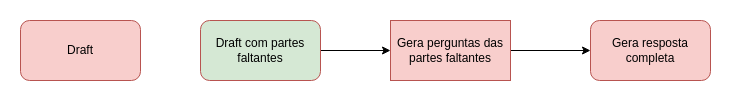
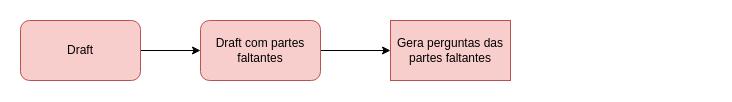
  <mxCell id="0" />
  <mxCell id="1" parent="0" />
  <mxCell id="2" value="" style="group" vertex="1" connectable="0" parent="1"><mxGeometry x="20" y="20" width="690" height="60" as="geometry" /></mxCell>
+ <mxCell id="3" value="" style="edgeStyle=none;html=1;" edge="1" parent="2" source="4" target="6"><mxGeometry relative="1" as="geometry" /></mxCell>
  <mxCell id="4" value="Draft" style="rounded=1;whiteSpace=wrap;html=1;fillColor=#f8cecc;strokeColor=#b85450;" vertex="1" parent="2"><mxGeometry width="120" height="60" as="geometry" /></mxCell>
  <mxCell id="5" value="" style="edgeStyle=none;html=1;" edge="1" parent="2" source="6" target="8"><mxGeometry relative="1" as="geometry" /></mxCell>
- <mxCell id="6" value="Draft com partes faltantes" style="rounded=1;whiteSpace=wrap;html=1;fillColor=#d5e8d4;strokeColor=#b85450;" vertex="1" parent="2"><mxGeometry x="180" width="120" height="60" as="geometry" /></mxCell>
- <mxCell id="7" value="" style="edgeStyle=none;html=1;" edge="1" parent="2" source="8" target="9"><mxGeometry relative="1" as="geometry" /></mxCell>
+ <mxCell id="6" value="Draft com partes faltantes" style="rounded=1;whiteSpace=wrap;html=1;fillColor=#f8cecc;strokeColor=#b85450;" vertex="1" parent="2"><mxGeometry x="180" width="120" height="60" as="geometry" /></mxCell>
  <mxCell id="8" value="Gera perguntas das partes faltantes" style="whiteSpace=wrap;html=1;fillColor=#f8cecc;strokeColor=#b85450;rounded=0;" vertex="1" parent="2"><mxGeometry x="370" width="120" height="60" as="geometry" /></mxCell>
- <mxCell id="9" value="Gera resposta completa" style="rounded=1;whiteSpace=wrap;html=1;fillColor=#f8cecc;strokeColor=#b85450;" vertex="1" parent="2"><mxGeometry x="570" width="120" height="60" as="geometry" /></mxCell>
